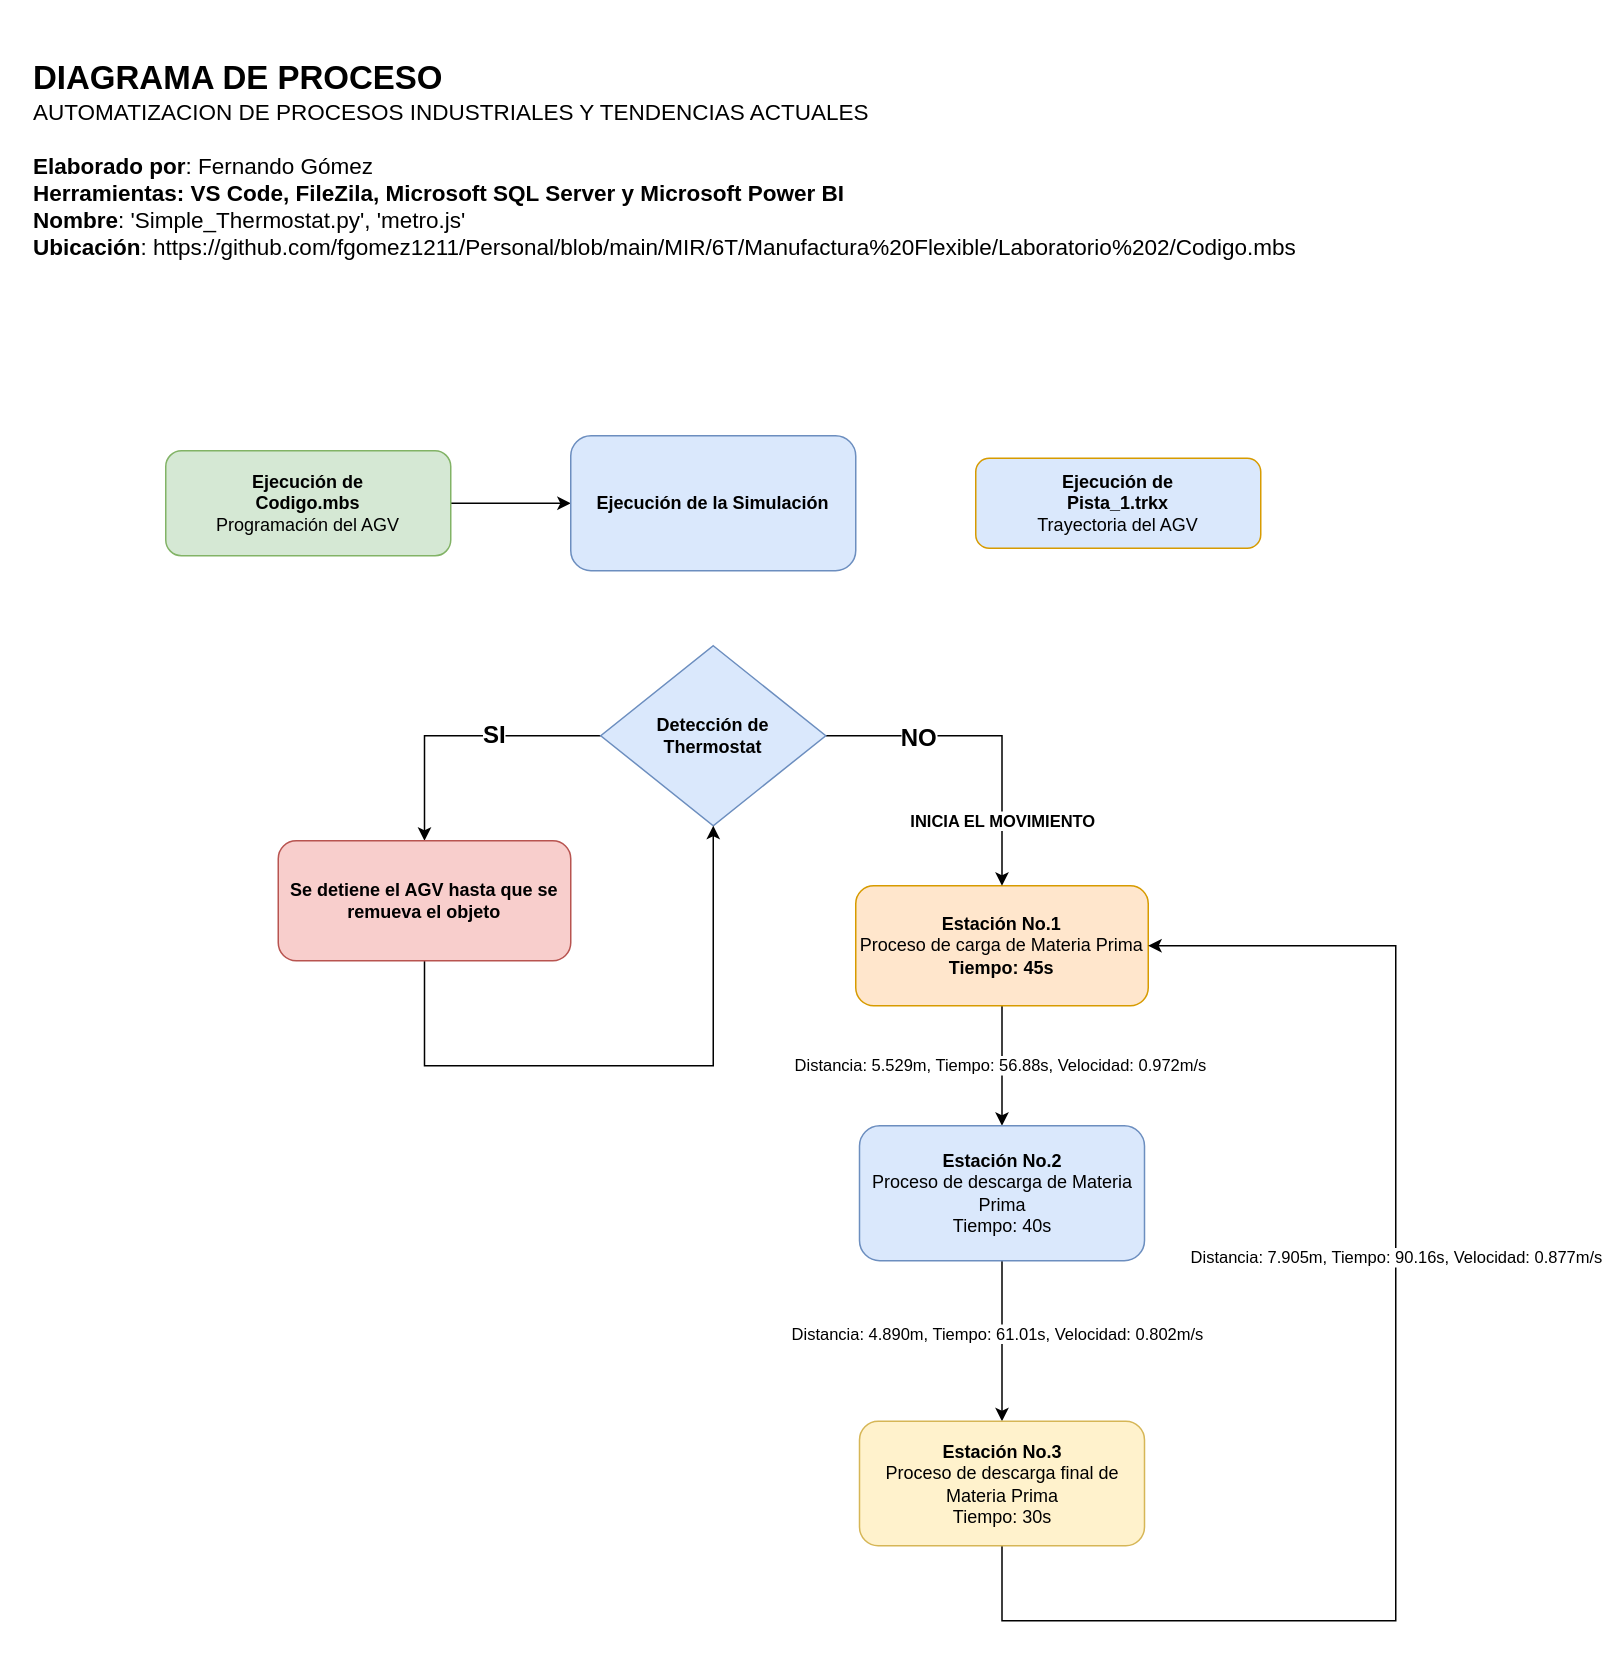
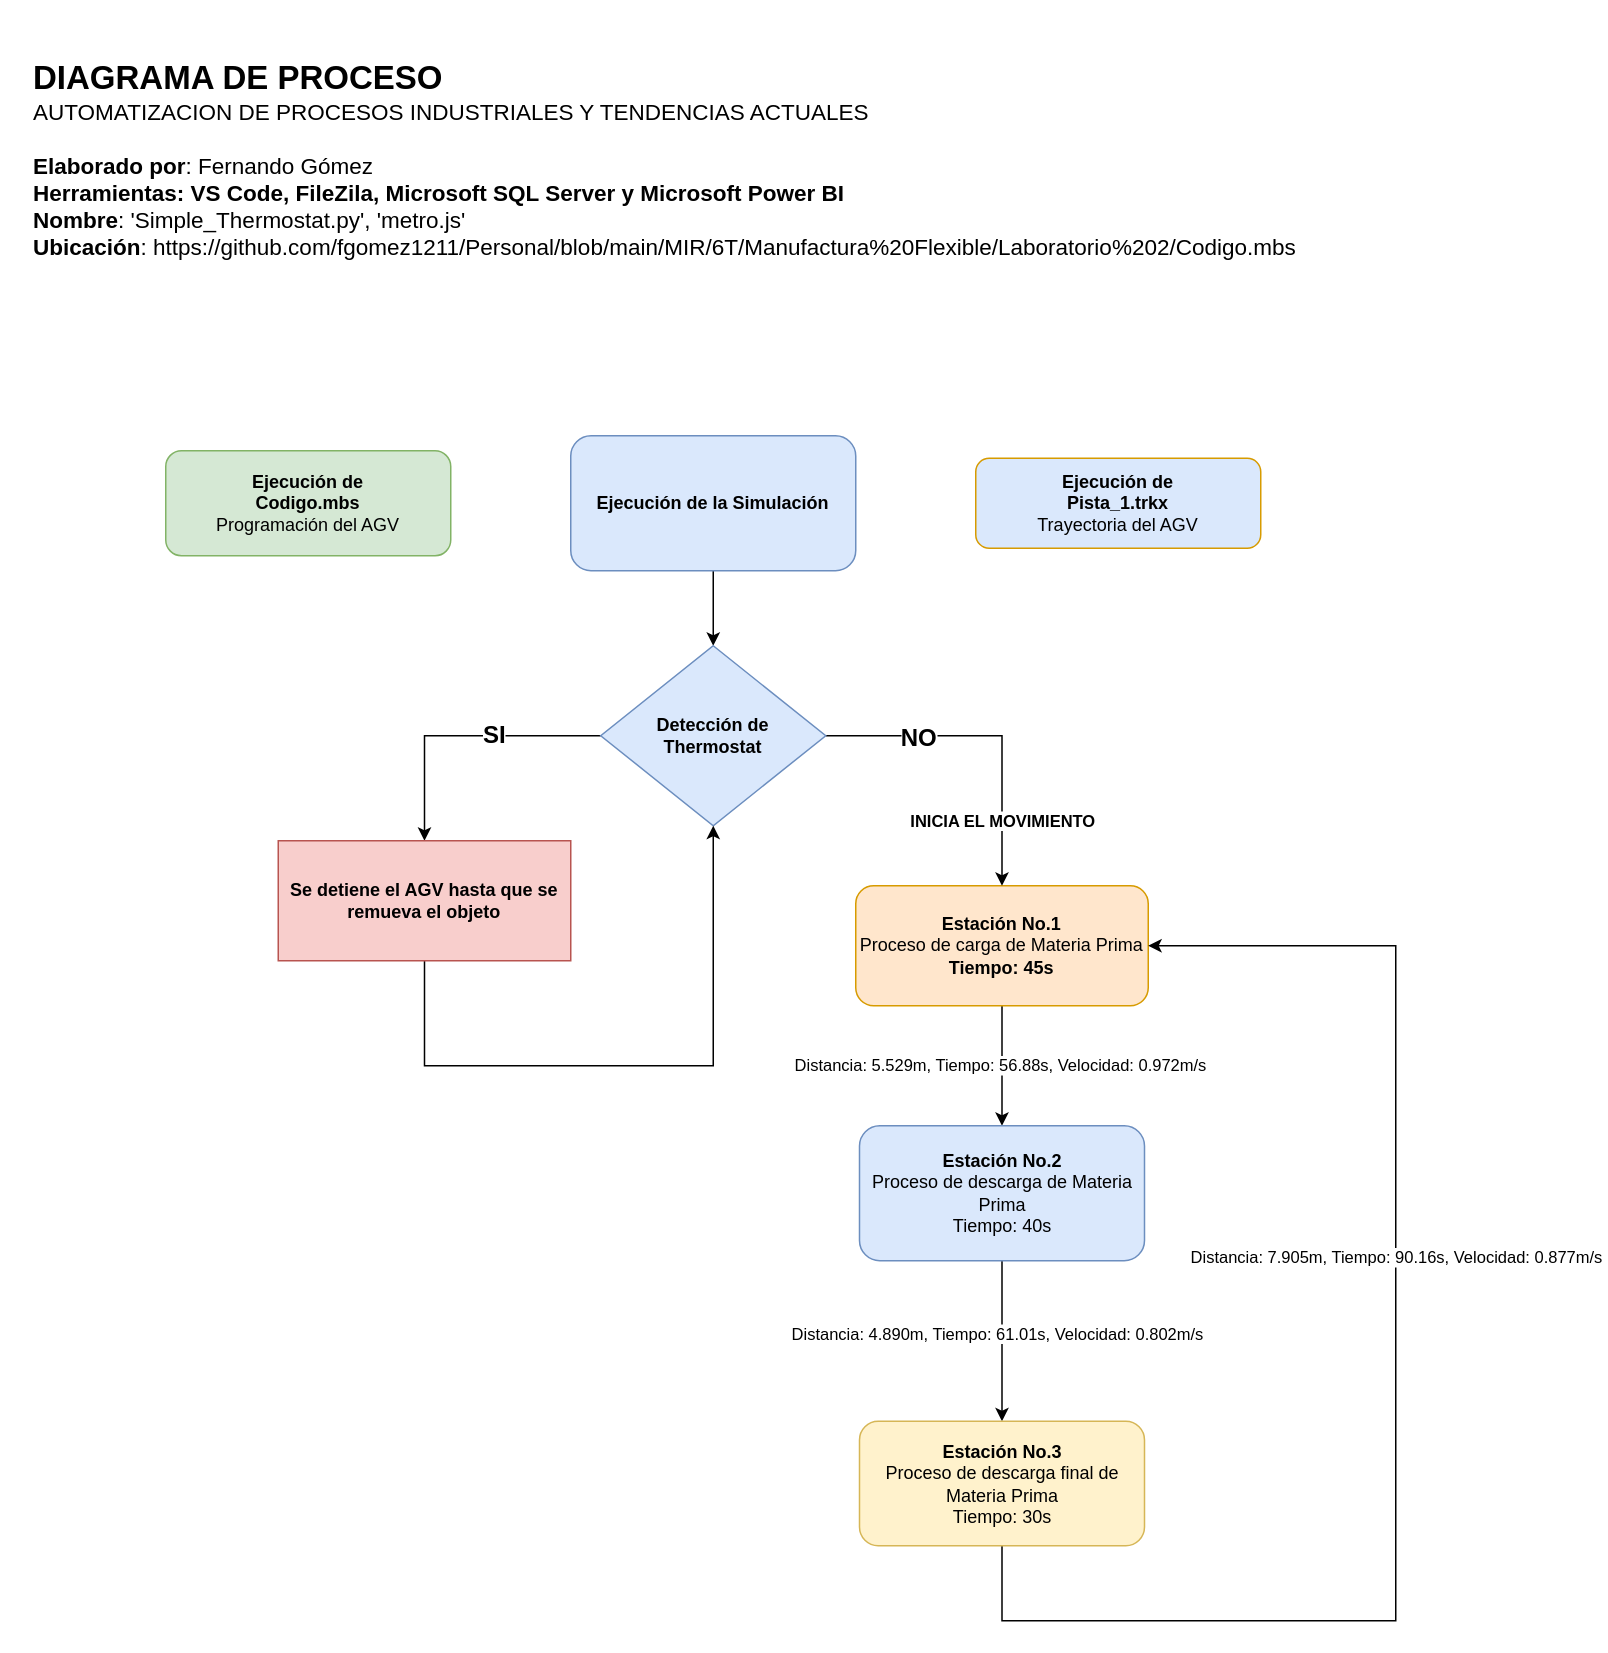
  <mxCell id="0" />
  <mxCell id="1" parent="0" />
- <mxCell id="2" style="edgeStyle=orthogonalEdgeStyle;rounded=0;orthogonalLoop=1;jettySize=auto;html=1;exitX=1;exitY=0.5;exitDx=0;exitDy=0;" parent="1" source="3" target="12" edge="1"><mxGeometry relative="1" as="geometry" /></mxCell>
  <mxCell id="3" value="&lt;b&gt;Ejecución de &lt;/b&gt;&lt;br&gt;&lt;b&gt;Codigo.mbs&lt;/b&gt;&lt;br&gt;Programación del AGV" style="rounded=1;whiteSpace=wrap;html=1;fontSize=12;glass=0;strokeWidth=1;shadow=0;fillColor=#d5e8d4;strokeColor=#82b366;" parent="1" vertex="1"><mxGeometry x="110" y="300" width="190" height="70" as="geometry" /></mxCell>
  <mxCell id="4" value="Distancia: 5.529m, Tiempo: 56.88s, Velocidad: 0.972m/s&amp;nbsp;" style="edgeStyle=orthogonalEdgeStyle;rounded=0;orthogonalLoop=1;jettySize=auto;html=1;exitX=0.5;exitY=1;exitDx=0;exitDy=0;entryX=0.5;entryY=0;entryDx=0;entryDy=0;" parent="1" source="5" target="8" edge="1"><mxGeometry relative="1" as="geometry" /></mxCell>
  <mxCell id="5" value="&lt;b&gt;Estación No.1&lt;/b&gt;&lt;br&gt;Proceso de carga de Materia Prima&lt;br&gt;&lt;b&gt;Tiempo: 45s&lt;/b&gt;" style="whiteSpace=wrap;html=1;rounded=1;glass=0;strokeWidth=1;shadow=0;fillColor=#ffe6cc;strokeColor=#d79b00;" parent="1" vertex="1"><mxGeometry x="570" y="590" width="195" height="80" as="geometry" /></mxCell>
  <mxCell id="6" style="edgeStyle=orthogonalEdgeStyle;rounded=0;orthogonalLoop=1;jettySize=auto;html=1;exitX=0.5;exitY=1;exitDx=0;exitDy=0;" parent="1" source="8" target="15" edge="1"><mxGeometry relative="1" as="geometry" /></mxCell>
  <mxCell id="7" value="Distancia: 4.890m, Tiempo: 61.01s, Velocidad: 0.802m/s&amp;nbsp;" style="edgeLabel;html=1;align=center;verticalAlign=middle;resizable=0;points=[];" parent="6" vertex="1" connectable="0"><mxGeometry x="-0.098" y="-2" relative="1" as="geometry"><mxPoint as="offset" /></mxGeometry></mxCell>
  <mxCell id="8" value="&lt;b&gt;Estación No.2&lt;br&gt;&lt;/b&gt;Proceso de descarga de Materia Prima&lt;br&gt;Tiempo: 40s" style="whiteSpace=wrap;html=1;rounded=1;glass=0;strokeWidth=1;shadow=0;fillColor=#dae8fc;strokeColor=#6c8ebf;" parent="1" vertex="1"><mxGeometry x="572.5" y="750" width="190" height="90" as="geometry" /></mxCell>
  <mxCell id="9" value="&lt;b style=&quot;font-size: 22px;&quot;&gt;DIAGRAMA DE PROCESO&lt;br&gt;&lt;/b&gt;&lt;font style=&quot;font-size: 15px;&quot;&gt;AUTOMATIZACION DE PROCESOS INDUSTRIALES Y TENDENCIAS ACTUALES&lt;br&gt;&lt;br&gt;&lt;span style=&quot;font-size: 15px;&quot;&gt;&lt;b&gt;Elaborado por&lt;/b&gt;: Fernando Gómez&lt;/span&gt;&lt;br&gt;&lt;span style=&quot;font-size: 15px;&quot;&gt;&lt;b&gt;Herramientas: VS Code, FileZila, Microsoft SQL Server y Microsoft Power BI&lt;/b&gt;&lt;/span&gt;&lt;br&gt;&lt;span style=&quot;font-size: 15px;&quot;&gt;&lt;b&gt;Nombre&lt;/b&gt;: 'Simple_Thermostat.py', 'metro.js'&lt;/span&gt;&lt;br&gt;&lt;font style=&quot;font-size: 15px;&quot;&gt;&lt;b&gt;Ubicación&lt;/b&gt;:&amp;nbsp;https://github.com/fgomez1211/Personal/blob/main/MIR/6T/Manufactura%20Flexible/Laboratorio%202/Codigo.mbs&lt;br&gt;&lt;/font&gt;&lt;br&gt;&lt;/font&gt;" style="text;html=1;strokeColor=none;fillColor=none;align=left;verticalAlign=middle;whiteSpace=wrap;rounded=0;" parent="1" vertex="1"><mxGeometry x="20" y="20" width="860" height="190" as="geometry" /></mxCell>
  <mxCell id="10" value="&lt;b&gt;Ejecución de&lt;/b&gt;&lt;br&gt;&lt;b&gt;Pista_1.trkx&lt;/b&gt;&lt;br&gt;Trayectoria del AGV" style="whiteSpace=wrap;html=1;rounded=1;glass=0;strokeWidth=1;shadow=0;fillColor=#dae8fc;strokeColor=#d79b00;" parent="1" vertex="1"><mxGeometry x="650" y="305" width="190" height="60" as="geometry" /></mxCell>
+ <mxCell id="11" style="edgeStyle=orthogonalEdgeStyle;rounded=0;orthogonalLoop=1;jettySize=auto;html=1;exitX=0.5;exitY=1;exitDx=0;exitDy=0;entryX=0.5;entryY=0;entryDx=0;entryDy=0;" parent="1" source="12" target="21" edge="1"><mxGeometry relative="1" as="geometry"><mxPoint x="475" y="430" as="targetPoint" /></mxGeometry></mxCell>
  <mxCell id="12" value="&lt;b&gt;Ejecución de la Simulación&lt;/b&gt;" style="whiteSpace=wrap;html=1;rounded=1;glass=0;strokeWidth=1;shadow=0;fillColor=#dae8fc;strokeColor=#6c8ebf;" parent="1" vertex="1"><mxGeometry x="380" y="290" width="190" height="90" as="geometry" /></mxCell>
  <mxCell id="13" style="edgeStyle=orthogonalEdgeStyle;rounded=0;orthogonalLoop=1;jettySize=auto;html=1;exitX=0.5;exitY=1;exitDx=0;exitDy=0;entryX=1;entryY=0.5;entryDx=0;entryDy=0;" parent="1" source="15" target="5" edge="1"><mxGeometry relative="1" as="geometry"><mxPoint x="942.567" y="682" as="targetPoint" /><Array as="points"><mxPoint x="668" y="1080" /><mxPoint x="930" y="1080" /><mxPoint x="930" y="630" /></Array></mxGeometry></mxCell>
  <mxCell id="14" value="Distancia: 7.905m, Tiempo: 90.16s, Velocidad: 0.877m/s&amp;nbsp;" style="edgeLabel;html=1;align=center;verticalAlign=middle;resizable=0;points=[];" parent="13" vertex="1" connectable="0"><mxGeometry x="0.197" y="-1" relative="1" as="geometry"><mxPoint as="offset" /></mxGeometry></mxCell>
  <mxCell id="15" value="&lt;b style=&quot;border-color: var(--border-color);&quot;&gt;Estación No.3&lt;br style=&quot;border-color: var(--border-color);&quot;&gt;&lt;/b&gt;Proceso de descarga final de Materia Prima&lt;br style=&quot;border-color: var(--border-color);&quot;&gt;Tiempo: 30s" style="whiteSpace=wrap;html=1;rounded=1;glass=0;strokeWidth=1;shadow=0;fillColor=#fff2cc;strokeColor=#d6b656;" parent="1" vertex="1"><mxGeometry x="572.5" y="947" width="190" height="83" as="geometry" /></mxCell>
  <mxCell id="16" style="edgeStyle=orthogonalEdgeStyle;rounded=0;orthogonalLoop=1;jettySize=auto;html=1;exitX=1;exitY=0.5;exitDx=0;exitDy=0;entryX=0.5;entryY=0;entryDx=0;entryDy=0;" parent="1" source="21" target="5" edge="1"><mxGeometry relative="1" as="geometry" /></mxCell>
  <mxCell id="17" value="&lt;b style=&quot;font-size: 16px;&quot;&gt;NO&lt;/b&gt;" style="edgeLabel;html=1;align=center;verticalAlign=middle;resizable=0;points=[];fontSize=16;" parent="16" vertex="1" connectable="0"><mxGeometry x="-0.211" y="1" relative="1" as="geometry"><mxPoint x="-25" y="1" as="offset" /></mxGeometry></mxCell>
  <mxCell id="18" value="INICIA EL MOVIMIENTO" style="edgeLabel;html=1;align=center;verticalAlign=middle;resizable=0;points=[];fontStyle=1" parent="16" vertex="1" connectable="0"><mxGeometry x="0.596" relative="1" as="geometry"><mxPoint as="offset" /></mxGeometry></mxCell>
  <mxCell id="19" style="edgeStyle=orthogonalEdgeStyle;rounded=0;orthogonalLoop=1;jettySize=auto;html=1;exitX=0;exitY=0.5;exitDx=0;exitDy=0;" parent="1" source="21" target="23" edge="1"><mxGeometry relative="1" as="geometry" /></mxCell>
  <mxCell id="20" value="&lt;b style=&quot;font-size: 16px;&quot;&gt;SI&lt;/b&gt;" style="edgeLabel;html=1;align=center;verticalAlign=middle;resizable=0;points=[];fontSize=16;" parent="19" vertex="1" connectable="0"><mxGeometry x="-0.227" y="-2" relative="1" as="geometry"><mxPoint as="offset" /></mxGeometry></mxCell>
  <mxCell id="21" value="&lt;b&gt;Detección de &lt;br&gt;Thermostat&lt;/b&gt;" style="rhombus;whiteSpace=wrap;html=1;fillColor=#dae8fc;strokeColor=#6c8ebf;" parent="1" vertex="1"><mxGeometry x="400" y="430" width="150" height="120" as="geometry" /></mxCell>
  <mxCell id="22" value="" style="edgeStyle=orthogonalEdgeStyle;rounded=0;orthogonalLoop=1;jettySize=auto;html=1;exitX=0.5;exitY=1;exitDx=0;exitDy=0;entryX=0.5;entryY=1;entryDx=0;entryDy=0;" parent="1" source="23" target="21" edge="1"><mxGeometry relative="1" as="geometry"><mxPoint x="480" y="550" as="targetPoint" /><Array as="points"><mxPoint x="282" y="710" /><mxPoint x="475" y="710" /></Array></mxGeometry></mxCell>
- <mxCell id="23" value="&lt;b&gt;Se detiene el AGV hasta que se remueva el objeto&lt;/b&gt;" style="whiteSpace=wrap;html=1;rounded=1;glass=0;strokeWidth=1;shadow=0;fillColor=#f8cecc;strokeColor=#b85450;" parent="1" vertex="1"><mxGeometry x="185" y="560" width="195" height="80" as="geometry" /></mxCell>
+ <mxCell id="23" value="&lt;b&gt;Se detiene el AGV hasta que se remueva el objeto&lt;/b&gt;" style="whiteSpace=wrap;html=1;glass=0;strokeWidth=1;shadow=0;fillColor=#f8cecc;strokeColor=#b85450;rounded=0;" parent="1" vertex="1"><mxGeometry x="185" y="560" width="195" height="80" as="geometry" /></mxCell>
